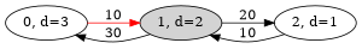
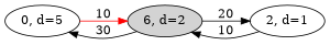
  digraph {
    rankdir=LR
-   n1 [label="0, d=3"]
-   n2 [label="1, d=2" style=filled]
+   n1 [label="0, d=5"]
+   n2 [label="6, d=2" style=filled]
    n3 [label="2, d=1"]
    n1 -> n2 [color=red label=10]
    n2 -> n1 [label=30]
    n2 -> n3 [label=20]
    n3 -> n2 [label=10]
  }
